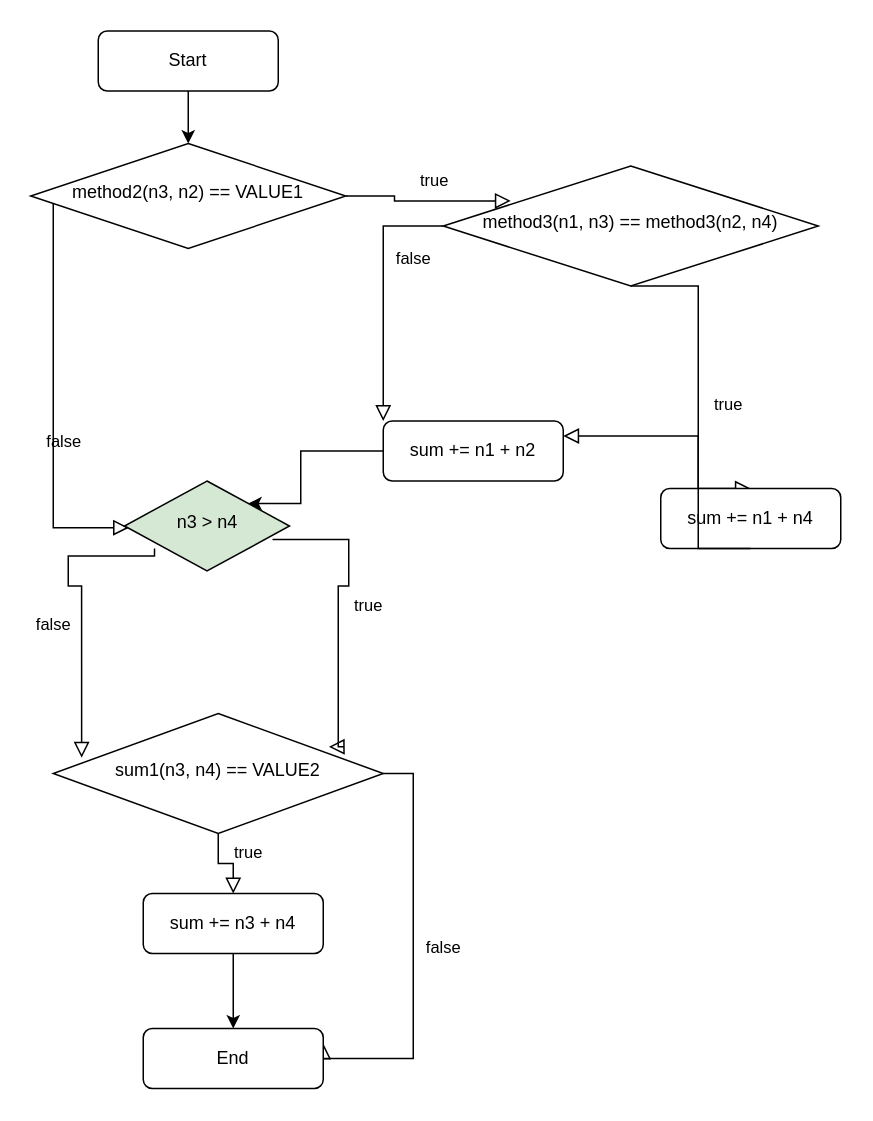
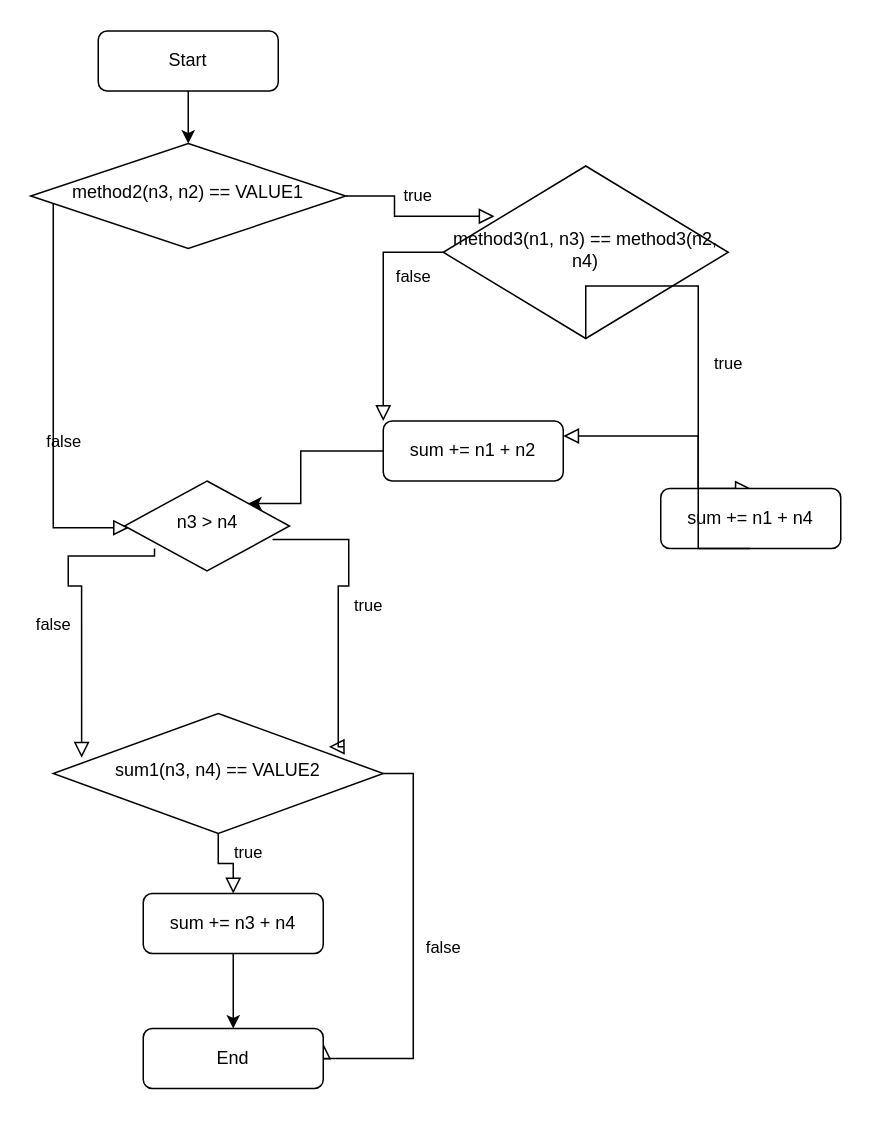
  <mxCell id="0" />
  <mxCell id="1" parent="0" />
  <mxCell id="2" value="Start" style="rounded=1;whiteSpace=wrap;html=1;fontSize=12;glass=0;strokeWidth=1;shadow=0;" parent="1" vertex="1"><mxGeometry x="65" y="20" width="120" height="40" as="geometry" /></mxCell>
  <mxCell id="3" value="false" style="rounded=0;html=1;jettySize=auto;orthogonalLoop=1;fontSize=11;endArrow=block;endFill=0;endSize=8;strokeWidth=1;shadow=0;labelBackgroundColor=none;edgeStyle=orthogonalEdgeStyle;entryX=0.027;entryY=0.519;entryDx=0;entryDy=0;entryPerimeter=0;" parent="1" source="5" target="19" edge="1"><mxGeometry x="0.196" y="7" relative="1" as="geometry"><mxPoint as="offset" /><mxPoint x="125" y="210" as="targetPoint" /><Array as="points"><mxPoint x="35" y="352" /></Array></mxGeometry></mxCell>
  <mxCell id="4" value="true" style="edgeStyle=orthogonalEdgeStyle;rounded=0;html=1;jettySize=auto;orthogonalLoop=1;fontSize=11;endArrow=block;endFill=0;endSize=8;strokeWidth=1;shadow=0;labelBackgroundColor=none;entryX=0.18;entryY=0.291;entryDx=0;entryDy=0;entryPerimeter=0;" parent="1" source="5" target="12" edge="1"><mxGeometry x="0.092" y="13" relative="1" as="geometry"><mxPoint as="offset" /><mxPoint x="325" as="targetPoint" y="-110" /></mxGeometry></mxCell>
  <mxCell id="5" value="method2(n3, n2) == VALUE1" style="rhombus;whiteSpace=wrap;html=1;shadow=0;fontFamily=Helvetica;fontSize=12;align=center;strokeWidth=1;spacing=6;spacingTop=-4;" parent="1" vertex="1"><mxGeometry x="20" y="95" width="210" height="70" as="geometry" /></mxCell>
  <mxCell id="6" value="true" style="rounded=0;html=1;jettySize=auto;orthogonalLoop=1;fontSize=11;endArrow=block;endFill=0;endSize=8;strokeWidth=1;shadow=0;labelBackgroundColor=none;edgeStyle=orthogonalEdgeStyle;entryX=0.5;entryY=0;entryDx=0;entryDy=0;" parent="1" source="8" target="11" edge="1"><mxGeometry x="-0.5" y="20" relative="1" as="geometry"><mxPoint as="offset" /></mxGeometry></mxCell>
  <mxCell id="7" value="false" style="edgeStyle=orthogonalEdgeStyle;rounded=0;html=1;jettySize=auto;orthogonalLoop=1;fontSize=11;endArrow=block;endFill=0;endSize=8;strokeWidth=1;shadow=0;labelBackgroundColor=none;entryX=1;entryY=0.25;entryDx=0;entryDy=0;" parent="1" source="8" target="9" edge="1"><mxGeometry x="-0.03" y="20" relative="1" as="geometry"><mxPoint as="offset" /><mxPoint x="345" y="855" as="targetPoint" /><Array as="points"><mxPoint x="275" y="515" /><mxPoint x="275" y="705" /><mxPoint x="215" y="705" /></Array></mxGeometry></mxCell>
  <mxCell id="8" value="sum1(n3, n4) == VALUE2" style="rhombus;whiteSpace=wrap;html=1;shadow=0;fontFamily=Helvetica;fontSize=12;align=center;strokeWidth=1;spacing=6;spacingTop=-4;" parent="1" vertex="1"><mxGeometry x="35" y="475" width="220" height="80" as="geometry" /></mxCell>
  <mxCell id="9" value="End" style="rounded=1;whiteSpace=wrap;html=1;fontSize=12;glass=0;strokeWidth=1;shadow=0;" parent="1" vertex="1"><mxGeometry x="95" y="685" width="120" height="40" as="geometry" /></mxCell>
  <mxCell id="10" style="edgeStyle=orthogonalEdgeStyle;rounded=0;orthogonalLoop=1;jettySize=auto;html=1;entryX=0.5;entryY=0;entryDx=0;entryDy=0;" parent="1" source="11" target="9" edge="1"><mxGeometry relative="1" as="geometry" /></mxCell>
  <mxCell id="11" value="sum += n3 + n4" style="rounded=1;whiteSpace=wrap;html=1;fontSize=12;glass=0;strokeWidth=1;shadow=0;" parent="1" vertex="1"><mxGeometry x="95" y="595" width="120" height="40" as="geometry" /></mxCell>
- <mxCell id="12" value="method3(n1, n3) == method3(n2, n4)" style="rhombus;whiteSpace=wrap;html=1;shadow=0;fontFamily=Helvetica;fontSize=12;align=center;strokeWidth=1;spacing=6;spacingTop=-4;" parent="1" vertex="1"><mxGeometry x="295" y="110" width="250" height="80" as="geometry" /></mxCell>
+ <mxCell id="12" value="method3(n1, n3) == method3(n2, n4)" style="rhombus;whiteSpace=wrap;html=1;shadow=0;fontFamily=Helvetica;fontSize=12;align=center;strokeWidth=1;spacing=6;spacingTop=-4;" parent="1" vertex="1"><mxGeometry x="295" y="110" width="190" height="115" as="geometry" /></mxCell>
  <mxCell id="13" value="true" style="rounded=0;html=1;jettySize=auto;orthogonalLoop=1;fontSize=11;endArrow=block;endFill=0;endSize=8;strokeWidth=1;shadow=0;labelBackgroundColor=none;edgeStyle=orthogonalEdgeStyle;entryX=0.5;entryY=0;entryDx=0;entryDy=0;exitX=0.5;exitY=1;exitDx=0;exitDy=0;" parent="1" source="12" target="14" edge="1"><mxGeometry x="0.158" y="20" relative="1" as="geometry"><mxPoint as="offset" /><mxPoint x="135" y="180" as="sourcePoint" /><mxPoint x="135" y="270" as="targetPoint" /><Array as="points"><mxPoint x="465" y="190" /></Array></mxGeometry></mxCell>
  <mxCell id="14" value="sum += n1 + n4" style="rounded=1;whiteSpace=wrap;html=1;fontSize=12;glass=0;strokeWidth=1;shadow=0;" parent="1" vertex="1"><mxGeometry x="440" y="325" width="120" height="40" as="geometry" /></mxCell>
  <mxCell id="15" value="false" style="rounded=0;html=1;jettySize=auto;orthogonalLoop=1;fontSize=11;endArrow=block;endFill=0;endSize=8;strokeWidth=1;shadow=0;labelBackgroundColor=none;edgeStyle=orthogonalEdgeStyle;entryX=0;entryY=0;entryDx=0;entryDy=0;exitX=0;exitY=0.5;exitDx=0;exitDy=0;" parent="1" source="12" target="17" edge="1"><mxGeometry x="-0.27" y="20" relative="1" as="geometry"><mxPoint as="offset" /><mxPoint x="325" y="290" as="sourcePoint" /><mxPoint x="325" y="345" as="targetPoint" /><Array as="points" /></mxGeometry></mxCell>
  <mxCell id="16" value="" style="rounded=0;html=1;jettySize=auto;orthogonalLoop=1;fontSize=11;endArrow=block;endFill=0;endSize=8;strokeWidth=1;shadow=0;labelBackgroundColor=none;edgeStyle=orthogonalEdgeStyle;entryX=1;entryY=0.25;entryDx=0;entryDy=0;exitX=0.5;exitY=1;exitDx=0;exitDy=0;" parent="1" source="14" target="17" edge="1"><mxGeometry x="-0.891" y="20" relative="1" as="geometry"><mxPoint as="offset" /><mxPoint x="275" y="250" as="sourcePoint" /><mxPoint x="177" y="467" as="targetPoint" /><Array as="points"><mxPoint x="465" y="290" /></Array></mxGeometry></mxCell>
  <mxCell id="17" value="sum += n1 + n2" style="rounded=1;whiteSpace=wrap;html=1;fontSize=12;glass=0;strokeWidth=1;shadow=0;" parent="1" vertex="1"><mxGeometry x="255" y="280" width="120" height="40" as="geometry" /></mxCell>
  <mxCell id="18" style="edgeStyle=orthogonalEdgeStyle;rounded=0;orthogonalLoop=1;jettySize=auto;html=1;entryX=1;entryY=0;entryDx=0;entryDy=0;exitX=0;exitY=0.5;exitDx=0;exitDy=0;" parent="1" source="17" target="19" edge="1"><mxGeometry relative="1" as="geometry"><mxPoint x="135" y="490" as="sourcePoint" /><mxPoint x="135" y="540" as="targetPoint" /><Array as="points"><mxPoint x="200" y="300" /></Array></mxGeometry></mxCell>
- <mxCell id="19" value="n3 &amp;gt; n4" style="rhombus;whiteSpace=wrap;html=1;shadow=0;fontFamily=Helvetica;fontSize=12;align=center;strokeWidth=1;spacing=6;spacingTop=-4;fillColor=#d5e8d4;" parent="1" vertex="1"><mxGeometry x="82.5" y="320" width="110" height="60" as="geometry" /></mxCell>
+ <mxCell id="19" value="n3 &amp;gt; n4" style="rhombus;whiteSpace=wrap;html=1;shadow=0;fontFamily=Helvetica;fontSize=12;align=center;strokeWidth=1;spacing=6;spacingTop=-4;" parent="1" vertex="1"><mxGeometry x="82.5" y="320" width="110" height="60" as="geometry" /></mxCell>
  <mxCell id="20" value="false" style="rounded=0;html=1;jettySize=auto;orthogonalLoop=1;fontSize=11;endArrow=block;endFill=0;endSize=8;strokeWidth=1;shadow=0;labelBackgroundColor=none;edgeStyle=orthogonalEdgeStyle;entryX=0.086;entryY=0.368;entryDx=0;entryDy=0;entryPerimeter=0;exitX=0.182;exitY=0.75;exitDx=0;exitDy=0;exitPerimeter=0;" parent="1" source="19" target="8" edge="1"><mxGeometry x="0.141" y="-19" relative="1" as="geometry"><mxPoint as="offset" /><mxPoint x="51" y="362" as="targetPoint" /><Array as="points"><mxPoint x="45" y="370" /><mxPoint x="45" y="390" /><mxPoint x="54" y="390" /></Array><mxPoint x="45" y="145" as="sourcePoint" /></mxGeometry></mxCell>
  <mxCell id="21" value="true" style="rounded=0;html=1;jettySize=auto;orthogonalLoop=1;fontSize=11;endArrow=block;endFill=0;endSize=8;strokeWidth=1;shadow=0;labelBackgroundColor=none;edgeStyle=orthogonalEdgeStyle;entryX=0.835;entryY=0.278;entryDx=0;entryDy=0;exitX=0.897;exitY=0.65;exitDx=0;exitDy=0;exitPerimeter=0;entryPerimeter=0;" parent="1" source="19" target="8" edge="1"><mxGeometry x="0.013" y="20" relative="1" as="geometry"><mxPoint as="offset" /><mxPoint x="430" y="200" as="sourcePoint" /><mxPoint x="475" y="250" as="targetPoint" /><Array as="points"><mxPoint x="232" y="390" /><mxPoint x="225" y="390" /><mxPoint x="225" y="497" /></Array></mxGeometry></mxCell>
  <mxCell id="22" style="edgeStyle=orthogonalEdgeStyle;rounded=0;orthogonalLoop=1;jettySize=auto;html=1;entryX=0.5;entryY=0;entryDx=0;entryDy=0;" edge="1" parent="1" source="2" target="5"><mxGeometry relative="1" as="geometry"><mxPoint x="165" y="645" as="sourcePoint" /><mxPoint x="165" y="240" as="targetPoint" /><Array as="points"><mxPoint x="125" y="90" /><mxPoint x="125" y="90" /></Array></mxGeometry></mxCell>
